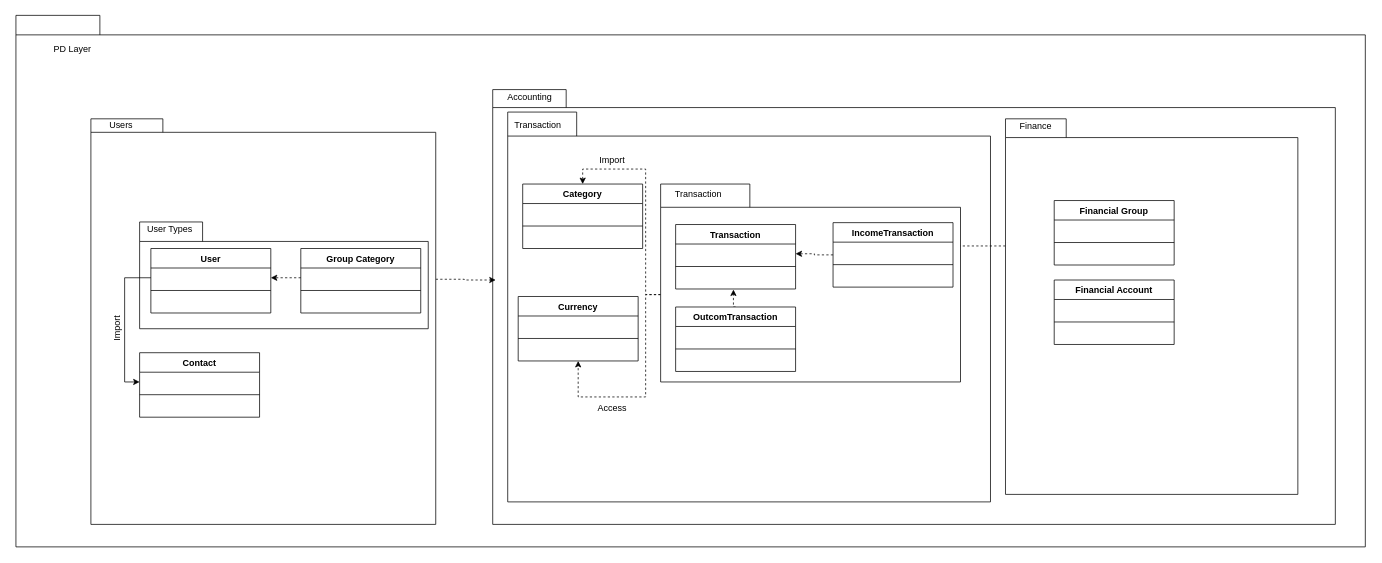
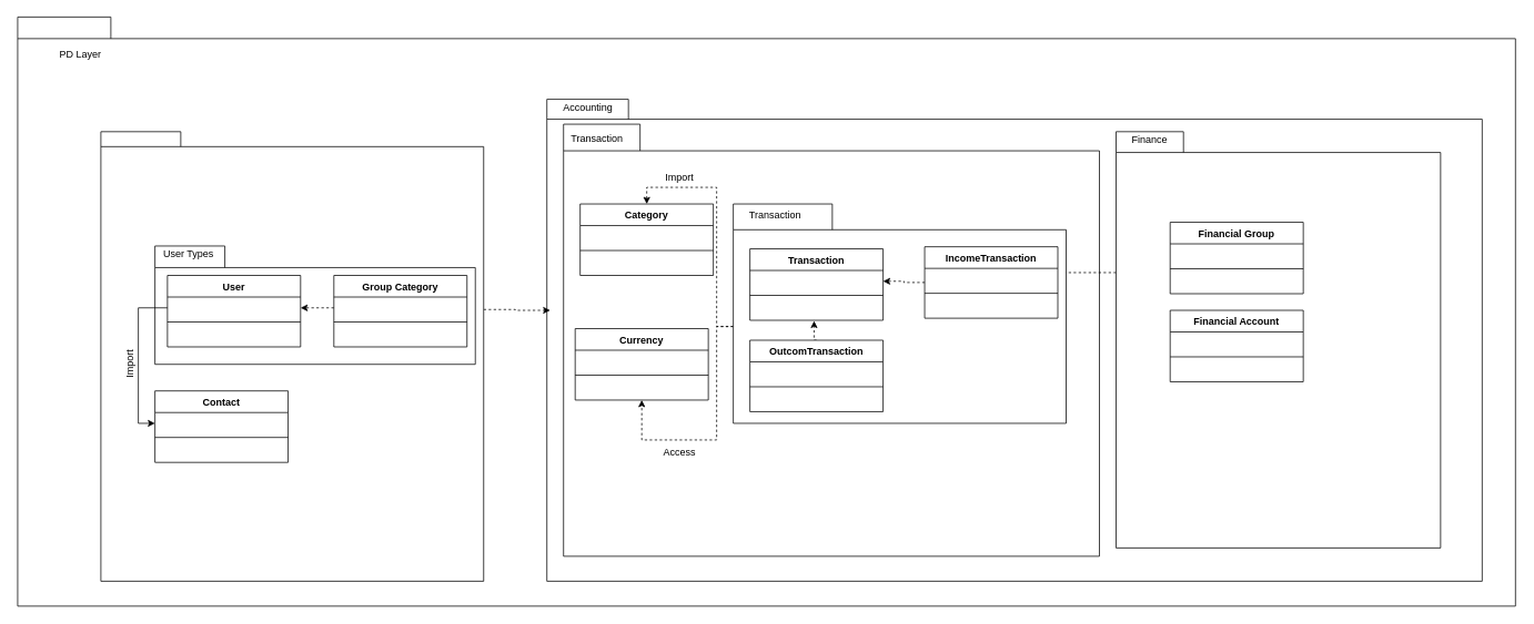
  <mxCell id="0" />
  <mxCell id="1" parent="0" />
  <mxCell id="2" value="" style="shape=folder;fontStyle=1;spacingTop=10;tabWidth=112;tabHeight=26;tabPosition=left;html=1;" vertex="1" parent="1"><mxGeometry x="20" y="20" width="1800" height="709" as="geometry" /></mxCell>
  <mxCell id="3" value="" style="shape=folder;fontStyle=1;spacingTop=10;tabWidth=98;tabHeight=24;tabPosition=left;html=1;" vertex="1" parent="1"><mxGeometry x="656" y="119" width="1124" height="580" as="geometry" /></mxCell>
  <mxCell id="4" value="" style="shape=folder;fontStyle=1;spacingTop=10;tabWidth=92;tabHeight=32;tabPosition=left;html=1;" vertex="1" parent="1"><mxGeometry x="676" y="149" width="644" height="520" as="geometry" /></mxCell>
  <mxCell id="5" value="PD Layer" style="text;html=1;align=center;verticalAlign=middle;resizable=0;points=[];autosize=1;" vertex="1" parent="1"><mxGeometry x="60" y="55" width="70" height="20" as="geometry" /></mxCell>
  <mxCell id="6" style="edgeStyle=orthogonalEdgeStyle;rounded=0;orthogonalLoop=1;jettySize=auto;html=1;exitX=0;exitY=0;exitDx=460;exitDy=214;exitPerimeter=0;dashed=1;" edge="1" parent="1" source="7"><mxGeometry relative="1" as="geometry"><mxPoint x="660" y="373" as="targetPoint" /><Array as="points"><mxPoint x="618" y="373" /></Array></mxGeometry></mxCell>
  <mxCell id="7" value="" style="shape=folder;fontStyle=1;spacingTop=10;tabWidth=96;tabHeight=18;tabPosition=left;html=1;" vertex="1" parent="1"><mxGeometry x="120" y="158" width="460" height="541" as="geometry" /></mxCell>
- <mxCell id="8" value="Users" style="text;html=1;align=center;verticalAlign=middle;resizable=0;points=[];autosize=1;" vertex="1" parent="1"><mxGeometry x="135" y="157" width="50" height="20" as="geometry" /></mxCell>
  <mxCell id="9" value="Contact" style="swimlane;fontStyle=1;align=center;verticalAlign=top;childLayout=stackLayout;horizontal=1;startSize=26;horizontalStack=0;resizeParent=1;resizeParentMax=0;resizeLast=0;collapsible=1;marginBottom=0;" vertex="1" parent="1"><mxGeometry x="185" y="470" width="160" height="86" as="geometry" /></mxCell>
  <mxCell id="10" value=" " style="text;strokeColor=none;fillColor=none;align=left;verticalAlign=top;spacingLeft=4;spacingRight=4;overflow=hidden;rotatable=0;points=[[0,0.5],[1,0.5]];portConstraint=eastwest;" vertex="1" parent="9"><mxGeometry y="26" width="160" height="26" as="geometry" /></mxCell>
  <mxCell id="11" value="" style="line;strokeWidth=1;fillColor=none;align=left;verticalAlign=middle;spacingTop=-1;spacingLeft=3;spacingRight=3;rotatable=0;labelPosition=right;points=[];portConstraint=eastwest;" vertex="1" parent="9"><mxGeometry y="52" width="160" height="8" as="geometry" /></mxCell>
  <mxCell id="12" value=" " style="text;strokeColor=none;fillColor=none;align=left;verticalAlign=top;spacingLeft=4;spacingRight=4;overflow=hidden;rotatable=0;points=[[0,0.5],[1,0.5]];portConstraint=eastwest;" vertex="1" parent="9"><mxGeometry y="60" width="160" height="26" as="geometry" /></mxCell>
  <mxCell id="13" value="Accounting" style="text;html=1;align=center;verticalAlign=middle;resizable=0;points=[];autosize=1;" vertex="1" parent="1"><mxGeometry x="670" y="119" width="70" height="20" as="geometry" /></mxCell>
  <mxCell id="14" value="Category&#10;" style="swimlane;fontStyle=1;align=center;verticalAlign=top;childLayout=stackLayout;horizontal=1;startSize=26;horizontalStack=0;resizeParent=1;resizeParentMax=0;resizeLast=0;collapsible=1;marginBottom=0;" vertex="1" parent="1"><mxGeometry x="696" y="245" width="160" height="86" as="geometry" /></mxCell>
  <mxCell id="15" value=" " style="text;strokeColor=none;fillColor=none;align=left;verticalAlign=top;spacingLeft=4;spacingRight=4;overflow=hidden;rotatable=0;points=[[0,0.5],[1,0.5]];portConstraint=eastwest;" vertex="1" parent="14"><mxGeometry y="26" width="160" height="26" as="geometry" /></mxCell>
  <mxCell id="16" value="" style="line;strokeWidth=1;fillColor=none;align=left;verticalAlign=middle;spacingTop=-1;spacingLeft=3;spacingRight=3;rotatable=0;labelPosition=right;points=[];portConstraint=eastwest;" vertex="1" parent="14"><mxGeometry y="52" width="160" height="8" as="geometry" /></mxCell>
  <mxCell id="17" value=" " style="text;strokeColor=none;fillColor=none;align=left;verticalAlign=top;spacingLeft=4;spacingRight=4;overflow=hidden;rotatable=0;points=[[0,0.5],[1,0.5]];portConstraint=eastwest;" vertex="1" parent="14"><mxGeometry y="60" width="160" height="26" as="geometry" /></mxCell>
  <mxCell id="18" value="Transaction&lt;br&gt;" style="text;html=1;align=center;verticalAlign=middle;resizable=0;points=[];autosize=1;" vertex="1" parent="1"><mxGeometry x="676" y="157" width="80" height="20" as="geometry" /></mxCell>
  <mxCell id="19" value="Currency" style="swimlane;fontStyle=1;align=center;verticalAlign=top;childLayout=stackLayout;horizontal=1;startSize=26;horizontalStack=0;resizeParent=1;resizeParentMax=0;resizeLast=0;collapsible=1;marginBottom=0;" vertex="1" parent="1"><mxGeometry x="690" y="395" width="160" height="86" as="geometry" /></mxCell>
  <mxCell id="20" value=" " style="text;strokeColor=none;fillColor=none;align=left;verticalAlign=top;spacingLeft=4;spacingRight=4;overflow=hidden;rotatable=0;points=[[0,0.5],[1,0.5]];portConstraint=eastwest;" vertex="1" parent="19"><mxGeometry y="26" width="160" height="26" as="geometry" /></mxCell>
  <mxCell id="21" value="" style="line;strokeWidth=1;fillColor=none;align=left;verticalAlign=middle;spacingTop=-1;spacingLeft=3;spacingRight=3;rotatable=0;labelPosition=right;points=[];portConstraint=eastwest;" vertex="1" parent="19"><mxGeometry y="52" width="160" height="8" as="geometry" /></mxCell>
  <mxCell id="22" value=" " style="text;strokeColor=none;fillColor=none;align=left;verticalAlign=top;spacingLeft=4;spacingRight=4;overflow=hidden;rotatable=0;points=[[0,0.5],[1,0.5]];portConstraint=eastwest;" vertex="1" parent="19"><mxGeometry y="60" width="160" height="26" as="geometry" /></mxCell>
  <mxCell id="23" value="" style="shape=folder;fontStyle=1;spacingTop=10;tabWidth=84;tabHeight=26;tabPosition=left;html=1;" vertex="1" parent="1"><mxGeometry x="185" y="295.58" width="385" height="142.42" as="geometry" /></mxCell>
  <mxCell id="24" value="User Types" style="text;html=1;align=center;verticalAlign=middle;resizable=0;points=[];autosize=1;" vertex="1" parent="1"><mxGeometry x="185" y="295.58" width="80" height="20" as="geometry" /></mxCell>
  <mxCell id="25" value="User" style="swimlane;fontStyle=1;align=center;verticalAlign=top;childLayout=stackLayout;horizontal=1;startSize=26;horizontalStack=0;resizeParent=1;resizeParentMax=0;resizeLast=0;collapsible=1;marginBottom=0;" vertex="1" parent="1"><mxGeometry x="200" y="331" width="160" height="86" as="geometry" /></mxCell>
  <mxCell id="26" value=" " style="text;strokeColor=none;fillColor=none;align=left;verticalAlign=top;spacingLeft=4;spacingRight=4;overflow=hidden;rotatable=0;points=[[0,0.5],[1,0.5]];portConstraint=eastwest;" vertex="1" parent="25"><mxGeometry y="26" width="160" height="26" as="geometry" /></mxCell>
  <mxCell id="27" value="" style="line;strokeWidth=1;fillColor=none;align=left;verticalAlign=middle;spacingTop=-1;spacingLeft=3;spacingRight=3;rotatable=0;labelPosition=right;points=[];portConstraint=eastwest;" vertex="1" parent="25"><mxGeometry y="52" width="160" height="8" as="geometry" /></mxCell>
  <mxCell id="28" value=" " style="text;strokeColor=none;fillColor=none;align=left;verticalAlign=top;spacingLeft=4;spacingRight=4;overflow=hidden;rotatable=0;points=[[0,0.5],[1,0.5]];portConstraint=eastwest;" vertex="1" parent="25"><mxGeometry y="60" width="160" height="26" as="geometry" /></mxCell>
  <mxCell id="29" value="Group Category" style="swimlane;fontStyle=1;align=center;verticalAlign=top;childLayout=stackLayout;horizontal=1;startSize=26;horizontalStack=0;resizeParent=1;resizeParentMax=0;resizeLast=0;collapsible=1;marginBottom=0;" vertex="1" parent="1"><mxGeometry x="400" y="331" width="160" height="86" as="geometry" /></mxCell>
  <mxCell id="30" value=" " style="text;strokeColor=none;fillColor=none;align=left;verticalAlign=top;spacingLeft=4;spacingRight=4;overflow=hidden;rotatable=0;points=[[0,0.5],[1,0.5]];portConstraint=eastwest;" vertex="1" parent="29"><mxGeometry y="26" width="160" height="26" as="geometry" /></mxCell>
  <mxCell id="31" value="" style="line;strokeWidth=1;fillColor=none;align=left;verticalAlign=middle;spacingTop=-1;spacingLeft=3;spacingRight=3;rotatable=0;labelPosition=right;points=[];portConstraint=eastwest;" vertex="1" parent="29"><mxGeometry y="52" width="160" height="8" as="geometry" /></mxCell>
  <mxCell id="32" value=" " style="text;strokeColor=none;fillColor=none;align=left;verticalAlign=top;spacingLeft=4;spacingRight=4;overflow=hidden;rotatable=0;points=[[0,0.5],[1,0.5]];portConstraint=eastwest;" vertex="1" parent="29"><mxGeometry y="60" width="160" height="26" as="geometry" /></mxCell>
  <mxCell id="33" style="edgeStyle=orthogonalEdgeStyle;rounded=0;orthogonalLoop=1;jettySize=auto;html=1;exitX=0;exitY=0;exitDx=0;exitDy=169.585;exitPerimeter=0;dashed=1;" edge="1" parent="1" source="34"><mxGeometry relative="1" as="geometry"><mxPoint x="1096" y="381" as="targetPoint" /></mxGeometry></mxCell>
  <mxCell id="34" value="" style="shape=folder;fontStyle=1;spacingTop=10;tabWidth=81;tabHeight=25;tabPosition=left;html=1;" vertex="1" parent="1"><mxGeometry x="1340" y="158" width="390" height="501" as="geometry" /></mxCell>
  <mxCell id="35" value="Finance" style="text;html=1;align=center;verticalAlign=middle;resizable=0;points=[];autosize=1;" vertex="1" parent="1"><mxGeometry x="1350" y="158" width="60" height="20" as="geometry" /></mxCell>
  <mxCell id="36" value="Financial Group" style="swimlane;fontStyle=1;align=center;verticalAlign=top;childLayout=stackLayout;horizontal=1;startSize=26;horizontalStack=0;resizeParent=1;resizeParentMax=0;resizeLast=0;collapsible=1;marginBottom=0;" vertex="1" parent="1"><mxGeometry x="1405" y="267" width="160" height="86" as="geometry" /></mxCell>
  <mxCell id="37" value=" " style="text;strokeColor=none;fillColor=none;align=left;verticalAlign=top;spacingLeft=4;spacingRight=4;overflow=hidden;rotatable=0;points=[[0,0.5],[1,0.5]];portConstraint=eastwest;" vertex="1" parent="36"><mxGeometry y="26" width="160" height="26" as="geometry" /></mxCell>
  <mxCell id="38" value="" style="line;strokeWidth=1;fillColor=none;align=left;verticalAlign=middle;spacingTop=-1;spacingLeft=3;spacingRight=3;rotatable=0;labelPosition=right;points=[];portConstraint=eastwest;" vertex="1" parent="36"><mxGeometry y="52" width="160" height="8" as="geometry" /></mxCell>
  <mxCell id="39" value=" " style="text;strokeColor=none;fillColor=none;align=left;verticalAlign=top;spacingLeft=4;spacingRight=4;overflow=hidden;rotatable=0;points=[[0,0.5],[1,0.5]];portConstraint=eastwest;" vertex="1" parent="36"><mxGeometry y="60" width="160" height="26" as="geometry" /></mxCell>
  <mxCell id="40" value="Financial Account" style="swimlane;fontStyle=1;align=center;verticalAlign=top;childLayout=stackLayout;horizontal=1;startSize=26;horizontalStack=0;resizeParent=1;resizeParentMax=0;resizeLast=0;collapsible=1;marginBottom=0;" vertex="1" parent="1"><mxGeometry x="1405" y="373" width="160" height="86" as="geometry" /></mxCell>
  <mxCell id="41" value=" " style="text;strokeColor=none;fillColor=none;align=left;verticalAlign=top;spacingLeft=4;spacingRight=4;overflow=hidden;rotatable=0;points=[[0,0.5],[1,0.5]];portConstraint=eastwest;" vertex="1" parent="40"><mxGeometry y="26" width="160" height="26" as="geometry" /></mxCell>
  <mxCell id="42" value="" style="line;strokeWidth=1;fillColor=none;align=left;verticalAlign=middle;spacingTop=-1;spacingLeft=3;spacingRight=3;rotatable=0;labelPosition=right;points=[];portConstraint=eastwest;" vertex="1" parent="40"><mxGeometry y="52" width="160" height="8" as="geometry" /></mxCell>
  <mxCell id="43" value=" " style="text;strokeColor=none;fillColor=none;align=left;verticalAlign=top;spacingLeft=4;spacingRight=4;overflow=hidden;rotatable=0;points=[[0,0.5],[1,0.5]];portConstraint=eastwest;" vertex="1" parent="40"><mxGeometry y="60" width="160" height="26" as="geometry" /></mxCell>
  <mxCell id="44" style="edgeStyle=orthogonalEdgeStyle;rounded=0;orthogonalLoop=1;jettySize=auto;html=1;exitX=0;exitY=0.5;exitDx=0;exitDy=0;entryX=0;entryY=0.5;entryDx=0;entryDy=0;" edge="1" parent="1" source="26" target="10"><mxGeometry relative="1" as="geometry" /></mxCell>
  <mxCell id="45" value="Import" style="text;html=1;align=center;verticalAlign=middle;resizable=0;points=[];autosize=1;rotation=-90;" vertex="1" parent="1"><mxGeometry x="130" y="428" width="50" height="20" as="geometry" /></mxCell>
  <mxCell id="46" style="edgeStyle=orthogonalEdgeStyle;rounded=0;orthogonalLoop=1;jettySize=auto;html=1;exitX=0;exitY=0.5;exitDx=0;exitDy=0;dashed=1;" edge="1" parent="1" source="30" target="26"><mxGeometry relative="1" as="geometry" /></mxCell>
  <mxCell id="47" style="edgeStyle=orthogonalEdgeStyle;rounded=0;orthogonalLoop=1;jettySize=auto;html=1;exitX=0;exitY=0;exitDx=0;exitDy=147.5;exitPerimeter=0;entryX=0.5;entryY=0;entryDx=0;entryDy=0;dashed=1;" edge="1" parent="1" source="49" target="14"><mxGeometry relative="1" as="geometry" /></mxCell>
  <mxCell id="48" style="edgeStyle=orthogonalEdgeStyle;rounded=0;orthogonalLoop=1;jettySize=auto;html=1;exitX=0;exitY=0;exitDx=0;exitDy=147.5;exitPerimeter=0;entryX=0.5;entryY=1;entryDx=0;entryDy=0;dashed=1;" edge="1" parent="1" source="49" target="19"><mxGeometry relative="1" as="geometry" /></mxCell>
  <mxCell id="49" value="" style="shape=folder;fontStyle=1;spacingTop=10;tabWidth=119;tabHeight=31;tabPosition=left;html=1;" vertex="1" parent="1"><mxGeometry x="880" y="245" width="400" height="264" as="geometry" /></mxCell>
  <mxCell id="50" value="Transaction&lt;br&gt;" style="text;html=1;align=center;verticalAlign=middle;resizable=0;points=[];autosize=1;" vertex="1" parent="1"><mxGeometry x="890" y="249" width="80" height="20" as="geometry" /></mxCell>
  <mxCell id="51" value="Transaction" style="swimlane;fontStyle=1;align=center;verticalAlign=top;childLayout=stackLayout;horizontal=1;startSize=26;horizontalStack=0;resizeParent=1;resizeParentMax=0;resizeLast=0;collapsible=1;marginBottom=0;" vertex="1" parent="1"><mxGeometry x="900" y="299" width="160" height="86" as="geometry" /></mxCell>
  <mxCell id="52" value=" " style="text;strokeColor=none;fillColor=none;align=left;verticalAlign=top;spacingLeft=4;spacingRight=4;overflow=hidden;rotatable=0;points=[[0,0.5],[1,0.5]];portConstraint=eastwest;" vertex="1" parent="51"><mxGeometry y="26" width="160" height="26" as="geometry" /></mxCell>
  <mxCell id="53" value="" style="line;strokeWidth=1;fillColor=none;align=left;verticalAlign=middle;spacingTop=-1;spacingLeft=3;spacingRight=3;rotatable=0;labelPosition=right;points=[];portConstraint=eastwest;" vertex="1" parent="51"><mxGeometry y="52" width="160" height="8" as="geometry" /></mxCell>
  <mxCell id="54" value=" " style="text;strokeColor=none;fillColor=none;align=left;verticalAlign=top;spacingLeft=4;spacingRight=4;overflow=hidden;rotatable=0;points=[[0,0.5],[1,0.5]];portConstraint=eastwest;" vertex="1" parent="51"><mxGeometry y="60" width="160" height="26" as="geometry" /></mxCell>
  <mxCell id="55" style="edgeStyle=orthogonalEdgeStyle;rounded=0;orthogonalLoop=1;jettySize=auto;html=1;exitX=0;exitY=0.5;exitDx=0;exitDy=0;dashed=1;" edge="1" parent="1" source="56" target="52"><mxGeometry relative="1" as="geometry" /></mxCell>
  <mxCell id="56" value="IncomeTransaction" style="swimlane;fontStyle=1;align=center;verticalAlign=top;childLayout=stackLayout;horizontal=1;startSize=26;horizontalStack=0;resizeParent=1;resizeParentMax=0;resizeLast=0;collapsible=1;marginBottom=0;" vertex="1" parent="1"><mxGeometry x="1110" y="296.5" width="160" height="86" as="geometry" /></mxCell>
  <mxCell id="57" value=" " style="text;strokeColor=none;fillColor=none;align=left;verticalAlign=top;spacingLeft=4;spacingRight=4;overflow=hidden;rotatable=0;points=[[0,0.5],[1,0.5]];portConstraint=eastwest;" vertex="1" parent="56"><mxGeometry y="26" width="160" height="26" as="geometry" /></mxCell>
  <mxCell id="58" value="" style="line;strokeWidth=1;fillColor=none;align=left;verticalAlign=middle;spacingTop=-1;spacingLeft=3;spacingRight=3;rotatable=0;labelPosition=right;points=[];portConstraint=eastwest;" vertex="1" parent="56"><mxGeometry y="52" width="160" height="8" as="geometry" /></mxCell>
  <mxCell id="59" value=" " style="text;strokeColor=none;fillColor=none;align=left;verticalAlign=top;spacingLeft=4;spacingRight=4;overflow=hidden;rotatable=0;points=[[0,0.5],[1,0.5]];portConstraint=eastwest;" vertex="1" parent="56"><mxGeometry y="60" width="160" height="26" as="geometry" /></mxCell>
  <mxCell id="60" style="edgeStyle=orthogonalEdgeStyle;rounded=0;orthogonalLoop=1;jettySize=auto;html=1;exitX=0.5;exitY=0;exitDx=0;exitDy=0;entryX=0.482;entryY=1.028;entryDx=0;entryDy=0;entryPerimeter=0;dashed=1;" edge="1" parent="1" source="61" target="54"><mxGeometry relative="1" as="geometry" /></mxCell>
  <mxCell id="61" value="OutcomTransaction" style="swimlane;fontStyle=1;align=center;verticalAlign=top;childLayout=stackLayout;horizontal=1;startSize=26;horizontalStack=0;resizeParent=1;resizeParentMax=0;resizeLast=0;collapsible=1;marginBottom=0;" vertex="1" parent="1"><mxGeometry x="900" y="409" width="160" height="86" as="geometry" /></mxCell>
  <mxCell id="62" value=" " style="text;strokeColor=none;fillColor=none;align=left;verticalAlign=top;spacingLeft=4;spacingRight=4;overflow=hidden;rotatable=0;points=[[0,0.5],[1,0.5]];portConstraint=eastwest;" vertex="1" parent="61"><mxGeometry y="26" width="160" height="26" as="geometry" /></mxCell>
  <mxCell id="63" value="" style="line;strokeWidth=1;fillColor=none;align=left;verticalAlign=middle;spacingTop=-1;spacingLeft=3;spacingRight=3;rotatable=0;labelPosition=right;points=[];portConstraint=eastwest;" vertex="1" parent="61"><mxGeometry y="52" width="160" height="8" as="geometry" /></mxCell>
  <mxCell id="64" value=" " style="text;strokeColor=none;fillColor=none;align=left;verticalAlign=top;spacingLeft=4;spacingRight=4;overflow=hidden;rotatable=0;points=[[0,0.5],[1,0.5]];portConstraint=eastwest;" vertex="1" parent="61"><mxGeometry y="60" width="160" height="26" as="geometry" /></mxCell>
  <mxCell id="65" value="Import" style="text;html=1;align=center;verticalAlign=middle;resizable=0;points=[];autosize=1;" vertex="1" parent="1"><mxGeometry x="790" y="204" width="50" height="20" as="geometry" /></mxCell>
  <mxCell id="66" value="Access" style="text;html=1;align=center;verticalAlign=middle;resizable=0;points=[];autosize=1;" vertex="1" parent="1"><mxGeometry x="790" y="533.65" width="50" height="20" as="geometry" /></mxCell>
